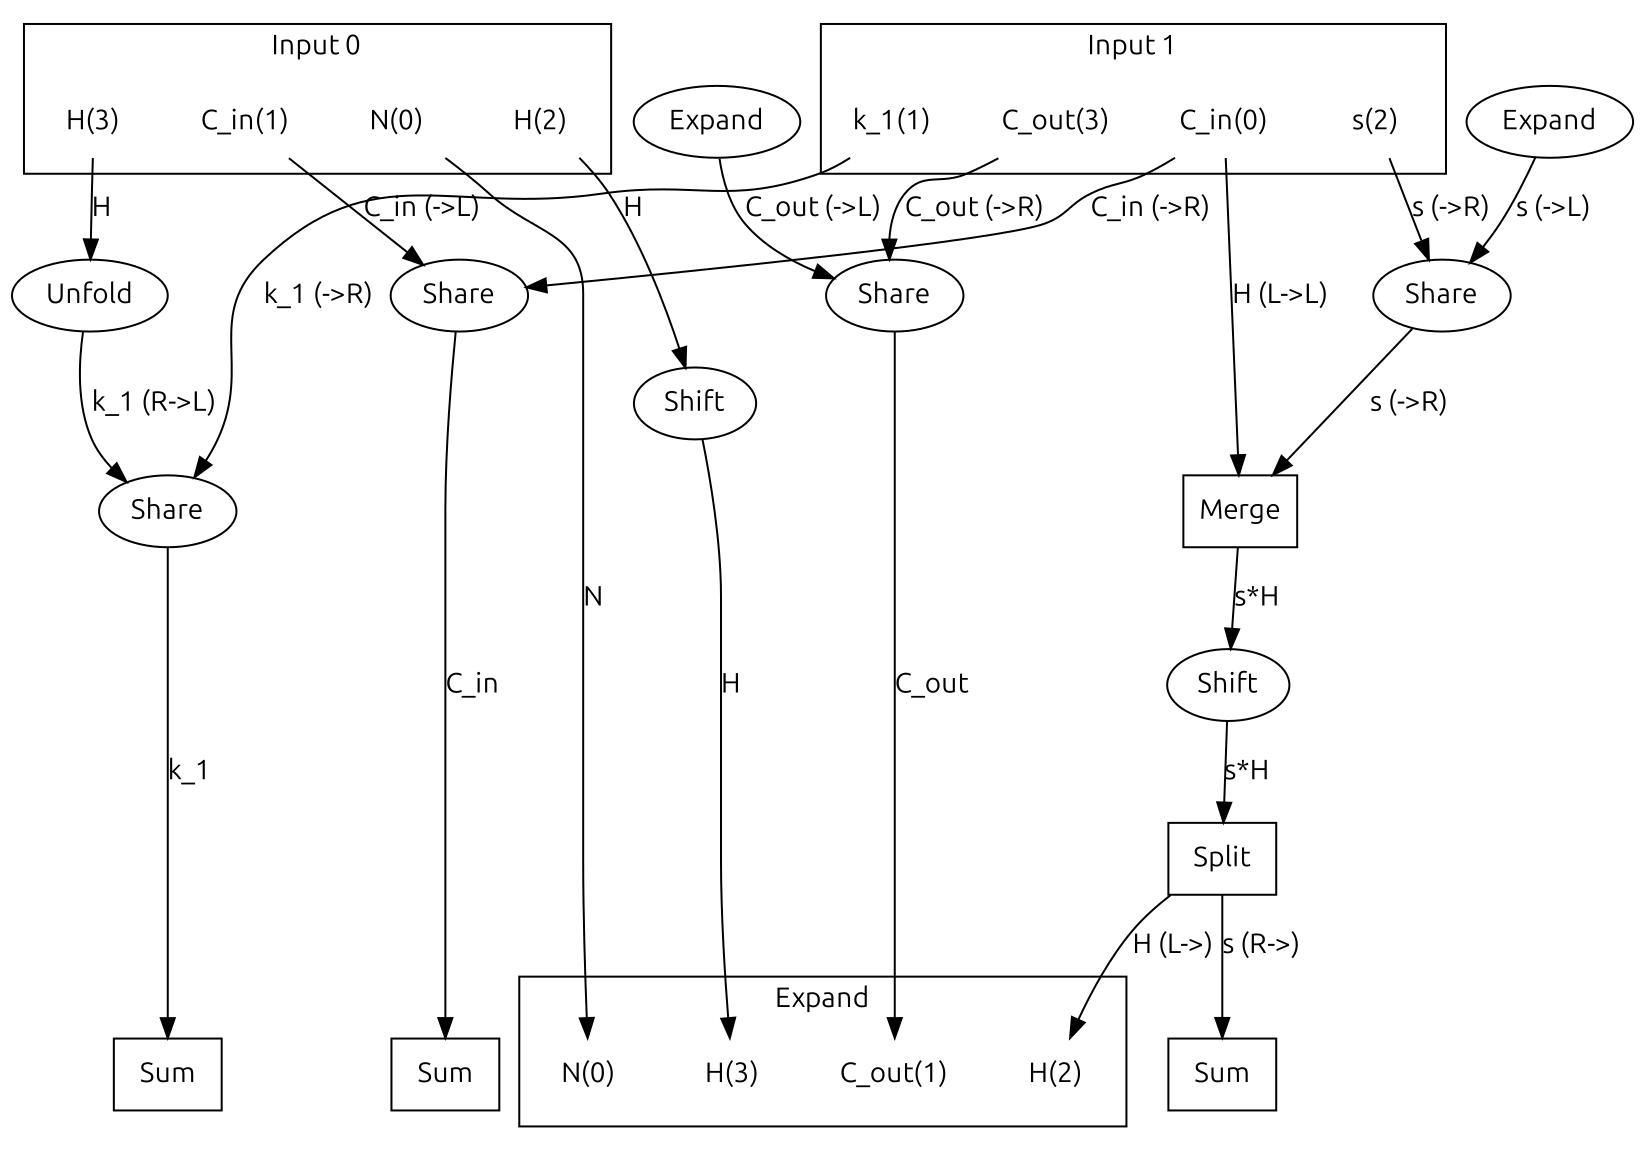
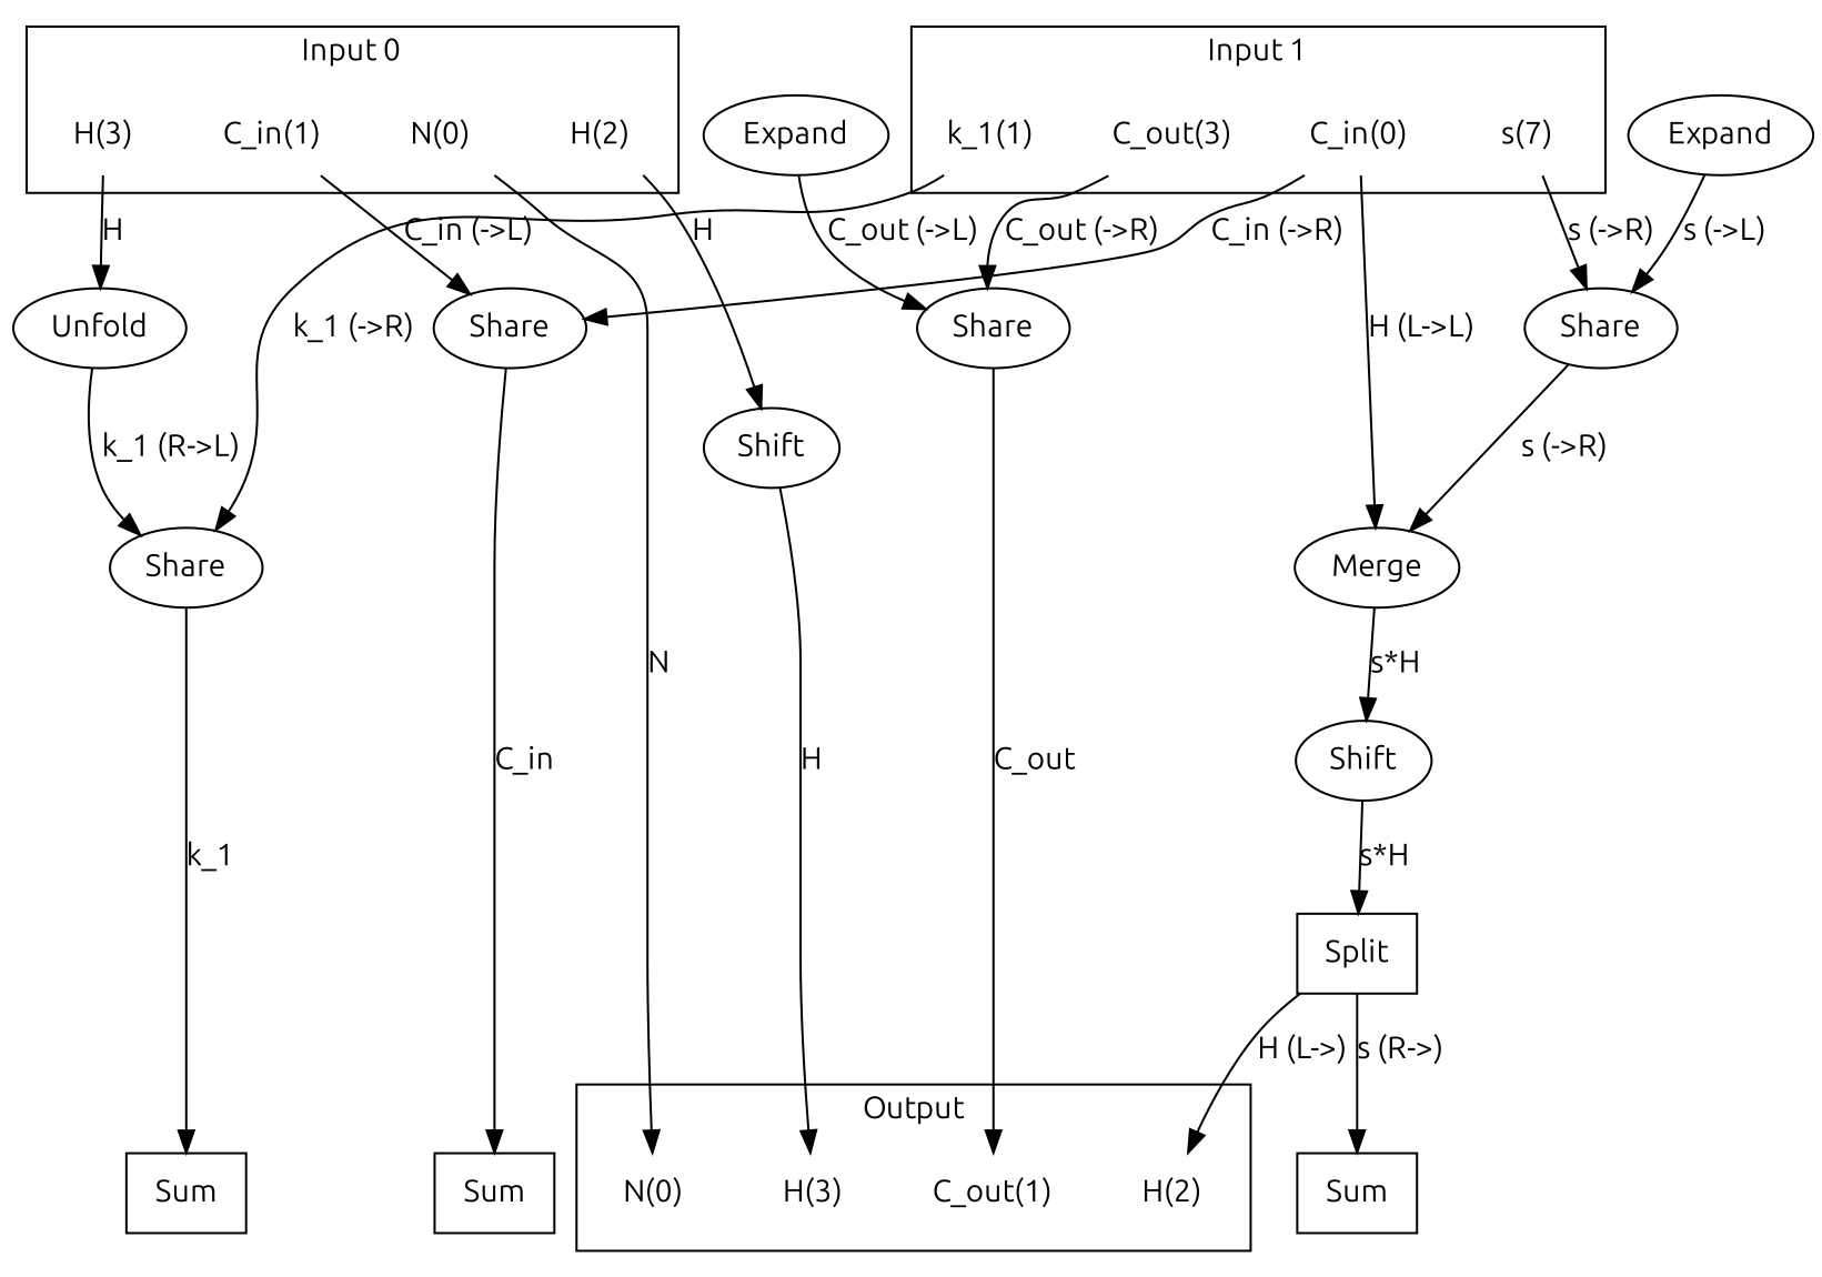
  digraph {
    fontname=Ubuntu
    newrank=true
    node [fontname=Ubuntu shape=none]
    edge [fontname=Ubuntu]
    n1 [label=Sum shape=box]
    n2 [label=Sum shape=box]
    n3 [label=Sum shape=box]
    n4 [label="N(0)"]
    n5 [label="C_out(1)"]
    n6 [label="H(2)"]
    n7 [label="H(3)"]
    n8 [label="N(0)"]
    n9 [label="C_in(1)"]
    n10 [label="H(2)"]
    n11 [label="H(3)"]
    n12 [label="C_in(0)"]
    n13 [label="k_1(1)"]
-   n14 [label="s(2)"]
+   n14 [label="s(7)"]
    n15 [label="C_out(3)"]
    n16 [label=Share shape=""]
    n17 [label=Shift shape=""]
    n18 [label=Unfold shape=""]
-   n19 [label=Merge shape=box]
+   n19 [label=Merge shape=""]
    n20 [label=Share shape=""]
    n21 [label=Share shape=""]
    n22 [label=Share shape=""]
    n23 [label=Shift shape=""]
    n24 [label=Expand shape=""]
    n25 [label=Expand shape=""]
    n26 [label=Split shape=box]
    subgraph sub_1 {
      rank=same
      n1
      n2
      n3
      n4
      n5
      n6
      n7
    }
    subgraph sub_2 {
      rank=same
      n8
      n9
      n10
      n11
      n12
      n13
      n14
      n15
    }
    subgraph cluster_3 {
-     label=Expand
+     label=Output
      n4
      n5
      n6
      n7
    }
    subgraph cluster_4 {
      label="Input 0"
      n8
      n9
      n10
      n11
    }
    subgraph cluster_5 {
      label="Input 1"
      n12
      n13
      n14
      n15
    }
    n8 -> n4 [label=N]
    n9 -> n16 [label="C_in (->L)"]
    n10 -> n17 [label=H]
    n11 -> n18 [label=H]
    n12 -> n16 [label="C_in (->R)"]
    n12 -> n19 [label="H (L->L)"]
    n13 -> n20 [label="k_1 (->R)"]
    n14 -> n21 [label="s (->R)"]
    n15 -> n22 [label="C_out (->R)"]
    n16 -> n3 [label=C_in]
    n17 -> n7 [label=H]
    n18 -> n20 [label="k_1 (R->L)"]
    n19 -> n23 [label="s*H"]
    n20 -> n2 [label=k_1]
    n21 -> n19 [label="s (->R)"]
    n22 -> n5 [label=C_out]
    n23 -> n26 [label="s*H"]
    n24 -> n22 [label="C_out (->L)"]
    n25 -> n21 [label="s (->L)"]
    n26 -> n1 [label="s (R->)"]
    n26 -> n6 [label="H (L->)"]
  }
